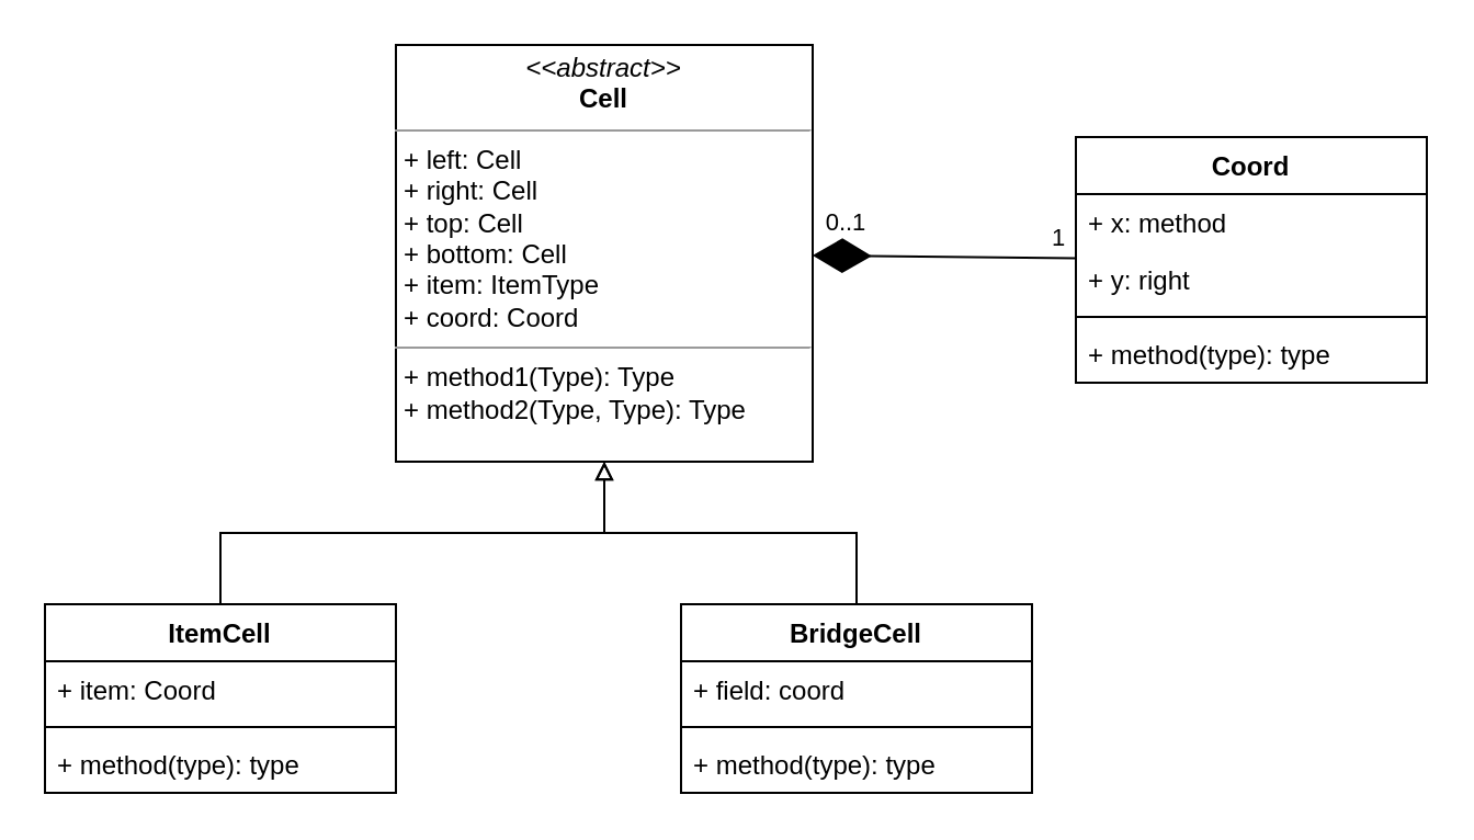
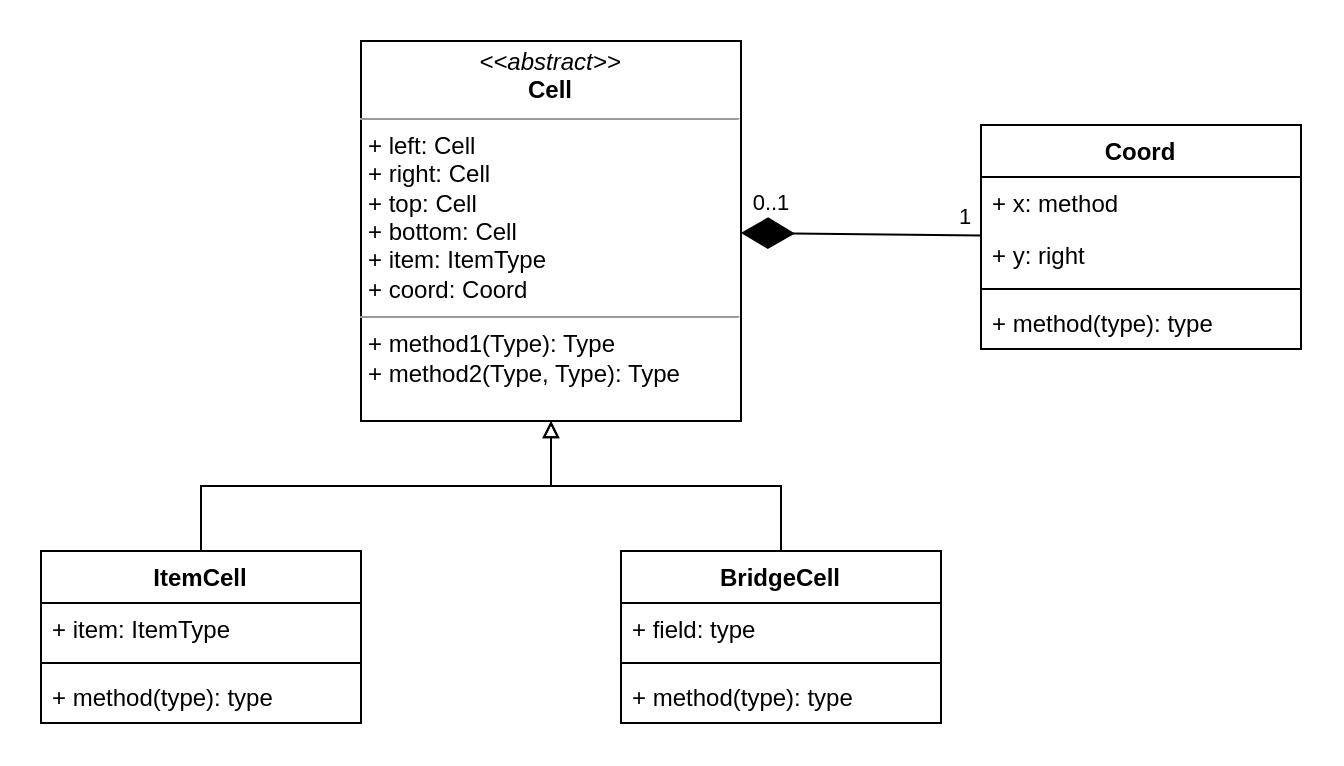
  <mxCell id="0" />
  <mxCell id="1" parent="0" />
  <mxCell id="2" style="edgeStyle=orthogonalEdgeStyle;rounded=0;orthogonalLoop=1;jettySize=auto;html=1;exitX=0.5;exitY=0;exitDx=0;exitDy=0;endArrow=block;endFill=0;" parent="1" source="3" target="7" edge="1"><mxGeometry relative="1" as="geometry" /></mxCell>
  <mxCell id="3" value="ItemCell" style="swimlane;fontStyle=1;align=center;verticalAlign=top;childLayout=stackLayout;horizontal=1;startSize=26;horizontalStack=0;resizeParent=1;resizeParentMax=0;resizeLast=0;collapsible=1;marginBottom=0;" parent="1" vertex="1"><mxGeometry x="20" y="275" width="160" height="86" as="geometry" /></mxCell>
- <mxCell id="4" value="+ item: Coord" style="text;strokeColor=none;fillColor=none;align=left;verticalAlign=top;spacingLeft=4;spacingRight=4;overflow=hidden;rotatable=0;points=[[0,0.5],[1,0.5]];portConstraint=eastwest;" parent="3" vertex="1"><mxGeometry y="26" width="160" height="26" as="geometry" /></mxCell>
+ <mxCell id="4" value="+ item: ItemType" style="text;strokeColor=none;fillColor=none;align=left;verticalAlign=top;spacingLeft=4;spacingRight=4;overflow=hidden;rotatable=0;points=[[0,0.5],[1,0.5]];portConstraint=eastwest;" parent="3" vertex="1"><mxGeometry y="26" width="160" height="26" as="geometry" /></mxCell>
  <mxCell id="5" value="" style="line;strokeWidth=1;fillColor=none;align=left;verticalAlign=middle;spacingTop=-1;spacingLeft=3;spacingRight=3;rotatable=0;labelPosition=right;points=[];portConstraint=eastwest;" parent="3" vertex="1"><mxGeometry y="52" width="160" height="8" as="geometry" /></mxCell>
  <mxCell id="6" value="+ method(type): type" style="text;strokeColor=none;fillColor=none;align=left;verticalAlign=top;spacingLeft=4;spacingRight=4;overflow=hidden;rotatable=0;points=[[0,0.5],[1,0.5]];portConstraint=eastwest;" parent="3" vertex="1"><mxGeometry y="60" width="160" height="26" as="geometry" /></mxCell>
  <mxCell id="7" value="&lt;p style=&quot;margin:0px;margin-top:4px;text-align:center;&quot;&gt;&lt;i&gt;&amp;lt;&amp;lt;abstract&amp;gt;&amp;gt;&lt;/i&gt;&lt;br&gt;&lt;b&gt;Cell&lt;/b&gt;&lt;/p&gt;&lt;hr size=&quot;1&quot;&gt;&lt;p style=&quot;margin:0px;margin-left:4px;&quot;&gt;+ left: Cell&lt;br&gt;+ right: Cell&lt;/p&gt;&lt;p style=&quot;margin:0px;margin-left:4px;&quot;&gt;+ top: Cel&lt;span style=&quot;background-color: initial;&quot;&gt;l&lt;/span&gt;&lt;/p&gt;&lt;p style=&quot;margin:0px;margin-left:4px;&quot;&gt;&lt;span style=&quot;background-color: initial;&quot;&gt;+ bottom: Cell&lt;/span&gt;&lt;/p&gt;&lt;p style=&quot;margin:0px;margin-left:4px;&quot;&gt;&lt;span style=&quot;background-color: initial;&quot;&gt;+ item: ItemType&lt;/span&gt;&lt;/p&gt;&lt;p style=&quot;margin:0px;margin-left:4px;&quot;&gt;+ coord: Coord&lt;span style=&quot;background-color: initial;&quot;&gt;&lt;br&gt;&lt;/span&gt;&lt;/p&gt;&lt;hr size=&quot;1&quot;&gt;&lt;p style=&quot;margin:0px;margin-left:4px;&quot;&gt;+ method1(Type): Type&lt;br&gt;+ method2(Type, Type): Type&lt;/p&gt;" style="verticalAlign=top;align=left;overflow=fill;fontSize=12;fontFamily=Helvetica;html=1;" parent="1" vertex="1"><mxGeometry x="180" y="20" width="190" height="190" as="geometry" /></mxCell>
  <mxCell id="8" style="edgeStyle=orthogonalEdgeStyle;rounded=0;orthogonalLoop=1;jettySize=auto;html=1;exitX=0.5;exitY=0;exitDx=0;exitDy=0;entryX=0.5;entryY=1;entryDx=0;entryDy=0;endArrow=block;endFill=0;" parent="1" source="9" target="7" edge="1"><mxGeometry relative="1" as="geometry" /></mxCell>
  <mxCell id="9" value="BridgeCell" style="swimlane;fontStyle=1;align=center;verticalAlign=top;childLayout=stackLayout;horizontal=1;startSize=26;horizontalStack=0;resizeParent=1;resizeParentMax=0;resizeLast=0;collapsible=1;marginBottom=0;" parent="1" vertex="1"><mxGeometry x="310" y="275" width="160" height="86" as="geometry" /></mxCell>
- <mxCell id="10" value="+ field: coord" style="text;strokeColor=none;fillColor=none;align=left;verticalAlign=top;spacingLeft=4;spacingRight=4;overflow=hidden;rotatable=0;points=[[0,0.5],[1,0.5]];portConstraint=eastwest;" parent="9" vertex="1"><mxGeometry y="26" width="160" height="26" as="geometry" /></mxCell>
+ <mxCell id="10" value="+ field: type" style="text;strokeColor=none;fillColor=none;align=left;verticalAlign=top;spacingLeft=4;spacingRight=4;overflow=hidden;rotatable=0;points=[[0,0.5],[1,0.5]];portConstraint=eastwest;" parent="9" vertex="1"><mxGeometry y="26" width="160" height="26" as="geometry" /></mxCell>
  <mxCell id="11" value="" style="line;strokeWidth=1;fillColor=none;align=left;verticalAlign=middle;spacingTop=-1;spacingLeft=3;spacingRight=3;rotatable=0;labelPosition=right;points=[];portConstraint=eastwest;" parent="9" vertex="1"><mxGeometry y="52" width="160" height="8" as="geometry" /></mxCell>
  <mxCell id="12" value="+ method(type): type" style="text;strokeColor=none;fillColor=none;align=left;verticalAlign=top;spacingLeft=4;spacingRight=4;overflow=hidden;rotatable=0;points=[[0,0.5],[1,0.5]];portConstraint=eastwest;" parent="9" vertex="1"><mxGeometry y="60" width="160" height="26" as="geometry" /></mxCell>
  <mxCell id="13" value="Coord" style="swimlane;fontStyle=1;align=center;verticalAlign=top;childLayout=stackLayout;horizontal=1;startSize=26;horizontalStack=0;resizeParent=1;resizeParentMax=0;resizeLast=0;collapsible=1;marginBottom=0;" vertex="1" parent="1"><mxGeometry x="490" y="62" width="160" height="112" as="geometry" /></mxCell>
  <mxCell id="14" value="+ x: method" style="text;strokeColor=none;fillColor=none;align=left;verticalAlign=top;spacingLeft=4;spacingRight=4;overflow=hidden;rotatable=0;points=[[0,0.5],[1,0.5]];portConstraint=eastwest;" vertex="1" parent="13"><mxGeometry y="26" width="160" height="26" as="geometry" /></mxCell>
  <mxCell id="15" value="+ y: right" style="text;strokeColor=none;fillColor=none;align=left;verticalAlign=top;spacingLeft=4;spacingRight=4;overflow=hidden;rotatable=0;points=[[0,0.5],[1,0.5]];portConstraint=eastwest;" vertex="1" parent="13"><mxGeometry y="52" width="160" height="26" as="geometry" /></mxCell>
  <mxCell id="16" value="" style="line;strokeWidth=1;fillColor=none;align=left;verticalAlign=middle;spacingTop=-1;spacingLeft=3;spacingRight=3;rotatable=0;labelPosition=right;points=[];portConstraint=eastwest;" vertex="1" parent="13"><mxGeometry y="78" width="160" height="8" as="geometry" /></mxCell>
  <mxCell id="17" value="+ method(type): type" style="text;strokeColor=none;fillColor=none;align=left;verticalAlign=top;spacingLeft=4;spacingRight=4;overflow=hidden;rotatable=0;points=[[0,0.5],[1,0.5]];portConstraint=eastwest;" vertex="1" parent="13"><mxGeometry y="86" width="160" height="26" as="geometry" /></mxCell>
  <mxCell id="18" value="" style="endArrow=diamondThin;endFill=1;endSize=24;html=1;rounded=0;" edge="1" parent="1" source="13" target="7"><mxGeometry width="160" relative="1" as="geometry"><mxPoint x="370" y="220" as="sourcePoint" /><mxPoint x="530" y="220" as="targetPoint" /></mxGeometry></mxCell>
  <mxCell id="19" value="0..1" style="edgeLabel;html=1;align=center;verticalAlign=middle;resizable=0;points=[];" vertex="1" connectable="0" parent="18"><mxGeometry x="0.707" y="-1" relative="1" as="geometry"><mxPoint x="-4" y="-15" as="offset" /></mxGeometry></mxCell>
  <mxCell id="20" value="1" style="edgeLabel;html=1;align=center;verticalAlign=middle;resizable=0;points=[];" vertex="1" connectable="0" parent="18"><mxGeometry x="-0.874" y="1" relative="1" as="geometry"><mxPoint y="-11" as="offset" /></mxGeometry></mxCell>
